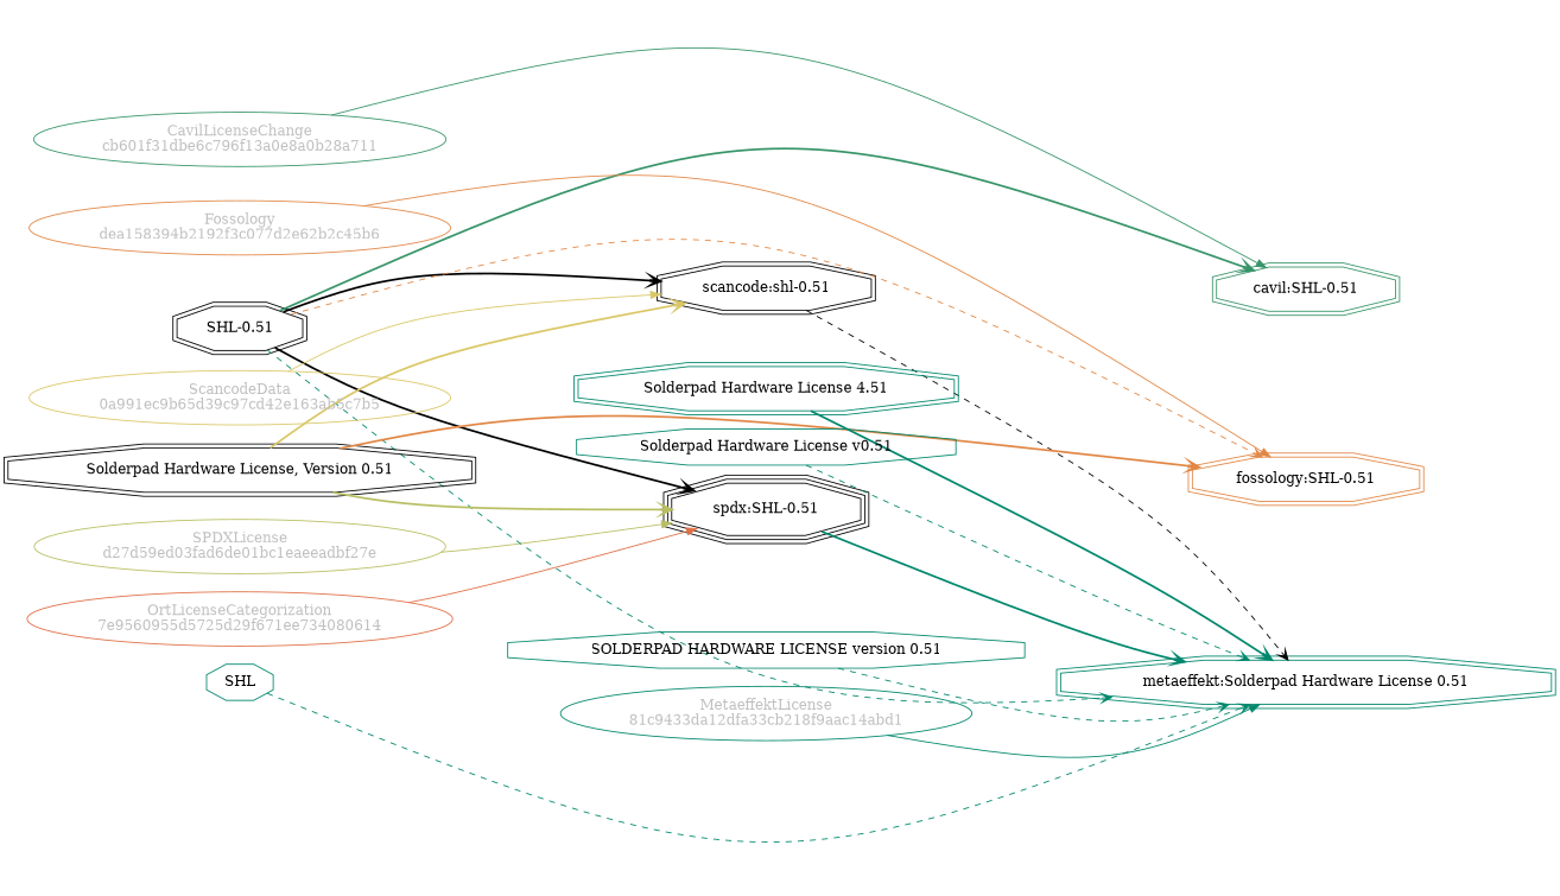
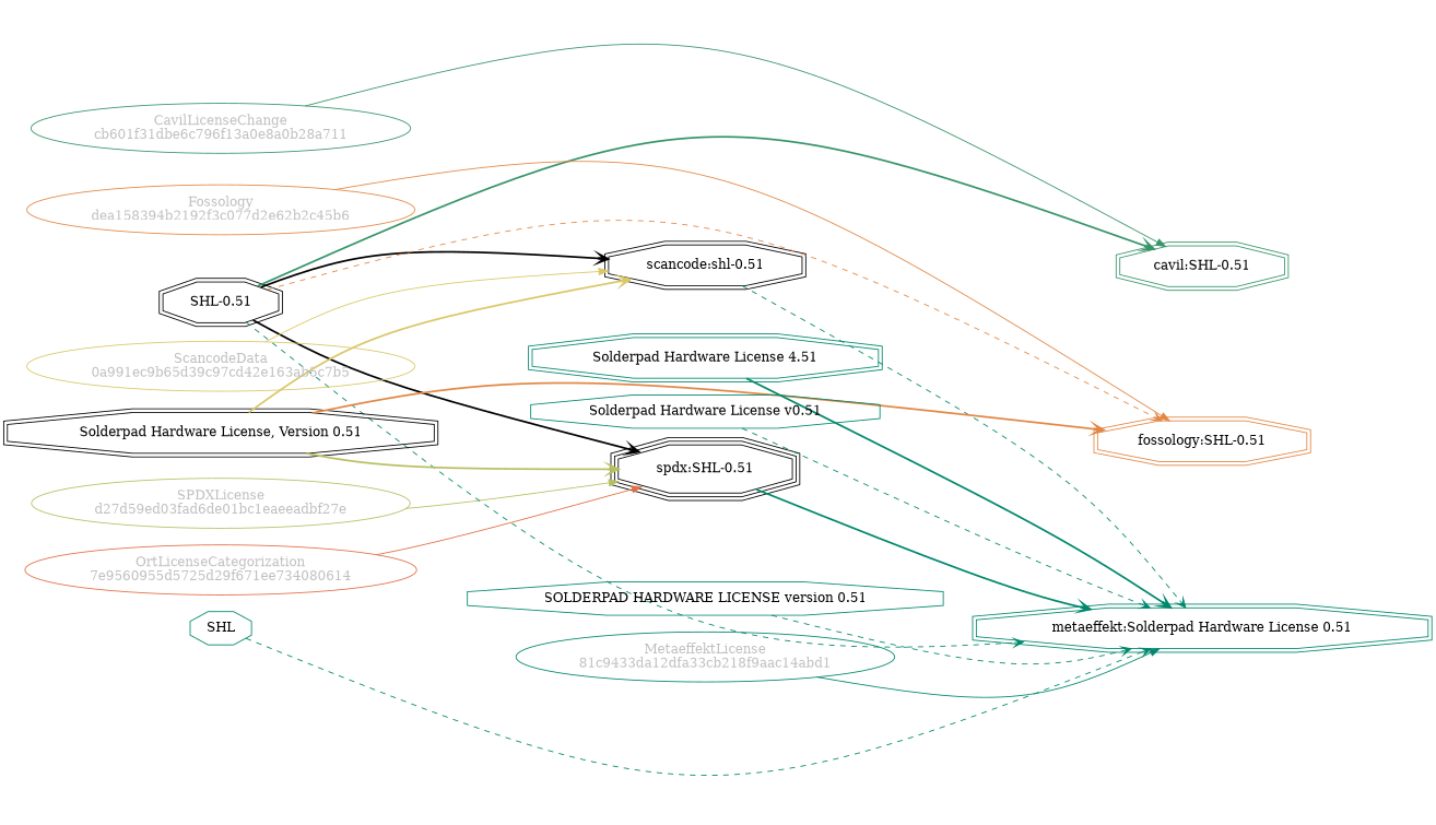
  strict digraph {
    rankdir=LR
    splines=curved
    node [color="#00876c" shape=doubleoctagon]
    edge [color="#00876c" weight=0.5 arrowhead=vee style=bold]
    n1 [color="#b8bf62" fillcolor="beige;1" fontcolor=gray label="SPDXLicense\nd27d59ed03fad6de01bc1eaeeadbf27e" shape=ellipse]
    n2 [label="spdx:SHL-0.51" shape=tripleoctagon color=""]
    n3 [label="metaeffekt:Solderpad Hardware License 0.51"]
    n4 [label="SHL-0.51" color=""]
    n5 [label="scancode:shl-0.51" color=""]
    n6 [color="#e18745" label="fossology:SHL-0.51"]
    n7 [color="#379469" label="cavil:SHL-0.51"]
    n8 [label="Solderpad Hardware License, Version 0.51" color=""]
    n9 [color="#dac767" fillcolor="beige;1" fontcolor=gray label="ScancodeData\n0a991ec9b65d39c97cd42e163ab5c7b5" shape=ellipse]
    n10 [color="#e18745" fillcolor="beige;1" fontcolor=gray label="Fossology\ndea158394b2192f3c077d2e62b2c45b6" shape=ellipse]
    n11 [color="#e06f45" fillcolor="beige;1" fontcolor=gray label="OrtLicenseCategorization\n7e9560955d5725d29f671ee734080614" shape=ellipse]
    n12 [color="#379469" fillcolor="beige;1" fontcolor=gray label="CavilLicenseChange\ncb601f31dbe6c796f13a0e8a0b28a711" shape=ellipse]
    n13 [label=SHL shape=octagon]
    n14 [fillcolor="beige;1" fontcolor=gray label="MetaeffektLicense\n81c9433da12dfa33cb218f9aac14abd1" shape=ellipse]
    n15 [label="Solderpad Hardware License 4.51"]
    n16 [label="Solderpad Hardware License v0.51" shape=octagon]
    n17 [label="SOLDERPAD HARDWARE LICENSE version 0.51" shape=octagon]
    n1 -> n2 [color="#b8bf62" arrowhead="" style=""]
    n2 -> n3 [weight=0.7]
    n4 -> n2 [weight=0.7 color=""]
    n4 -> n3 [style=dashed]
    n4 -> n5 [weight=0.7 color=""]
    n4 -> n6 [color="#e18745" style=dashed weight=0.7]
    n4 -> n7 [color="#379469" weight=0.7]
-   n5 -> n3 [color=black style=dashed]
+   n5 -> n3 [style=dashed]
    n8 -> n2 [color="#b8bf62" weight=0.7]
    n8 -> n5 [color="#dac767" weight=0.7]
    n8 -> n6 [color="#e18745" weight=0.7]
    n9 -> n5 [color="#dac767" arrowhead="" style=""]
    n10 -> n6 [color="#e18745" arrowhead="" style=""]
    n11 -> n2 [color="#e06f45" arrowhead="" style=""]
    n12 -> n7 [color="#379469" arrowhead="" style=""]
    n13 -> n3 [style=dashed]
    n14 -> n3 [arrowhead="" style=""]
    n15 -> n3 [weight=0.7]
    n16 -> n3 [style=dashed]
    n17 -> n3 [style=dashed]
  }
